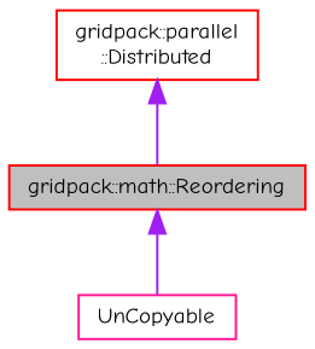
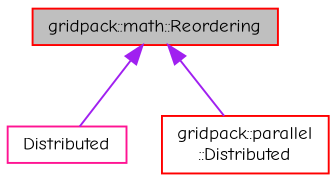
  digraph {
    fontname="Comic Neue"
    node [color=red fillcolor=white fontname="Comic Neue" fontsize=10 shape=record style=filled]
    edge [color=purple dir=back fontname="Comic Neue" fontsize=10 labelfontname=Helvetica labelfontsize=10 style=solid]
    n1 [fillcolor=grey75 fontcolor=black height=0.2 label="gridpack::math::Reordering" width=0.4]
-   n2 [color=deeppink height=0.2 label=UnCopyable width=0.4]
+   n2 [color=deeppink height=0.2 label=Distributed width=0.4]
    n3 [height=0.2 label="gridpack::parallel\l::Distributed" width=0.4]
    n1 -> n2
-   n3 -> n1
+   n1 -> n3
  }
